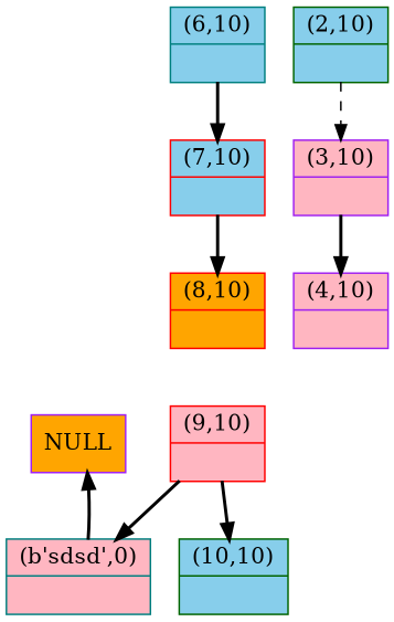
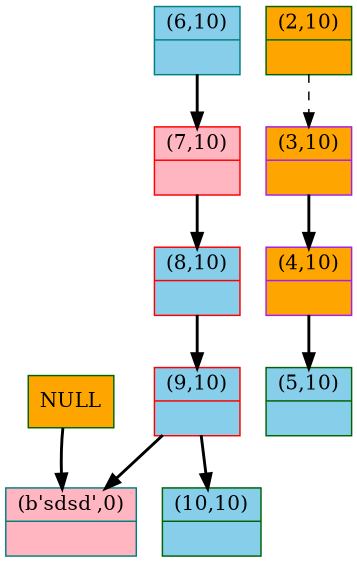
  digraph {
    rankdir=TB
    node [color=darkgreen fillcolor=skyblue shape=record style=filled]
    edge [style=bold]
-   NULL [color=purple fillcolor=orange shape=box]
-   n2 [label="{(2,10)|}"]
-   n3 [color=purple fillcolor=lightpink label="{(3,10)|}"]
-   n4 [color=purple fillcolor=lightpink label="{(4,10)|}"]
+   NULL [fillcolor=orange shape=box]
+   n2 [fillcolor=orange label="{(2,10)|}"]
+   n3 [color=purple fillcolor=orange label="{(3,10)|}"]
+   n4 [color=purple fillcolor=orange label="{(4,10)|}"]
+   n5 [label="{(5,10)|}"]
    n6 [color=teal label="{(6,10)|}"]
-   n7 [color=red label="{(7,10)|}"]
-   n8 [color=red fillcolor=orange label="{(8,10)|}"]
-   n9 [color=red fillcolor=lightpink label="{(9,10)|}"]
+   n7 [color=red fillcolor=lightpink label="{(7,10)|}"]
+   n8 [color=red label="{(8,10)|}"]
+   n9 [color=red label="{(9,10)|}"]
    n10 [label="{(10,10)|}"]
    n11 [color=teal fillcolor=lightpink label="{(b'sdsd',0)|}"]
    n2 -> n3 [style=dashed]
    n3 -> n4
+   n4 -> n5
    n6 -> n7
    n7 -> n8
+   n8 -> n9
    n9 -> n10
    n9 -> n11
-   n11 -> NULL
+   NULL -> n11
  }
